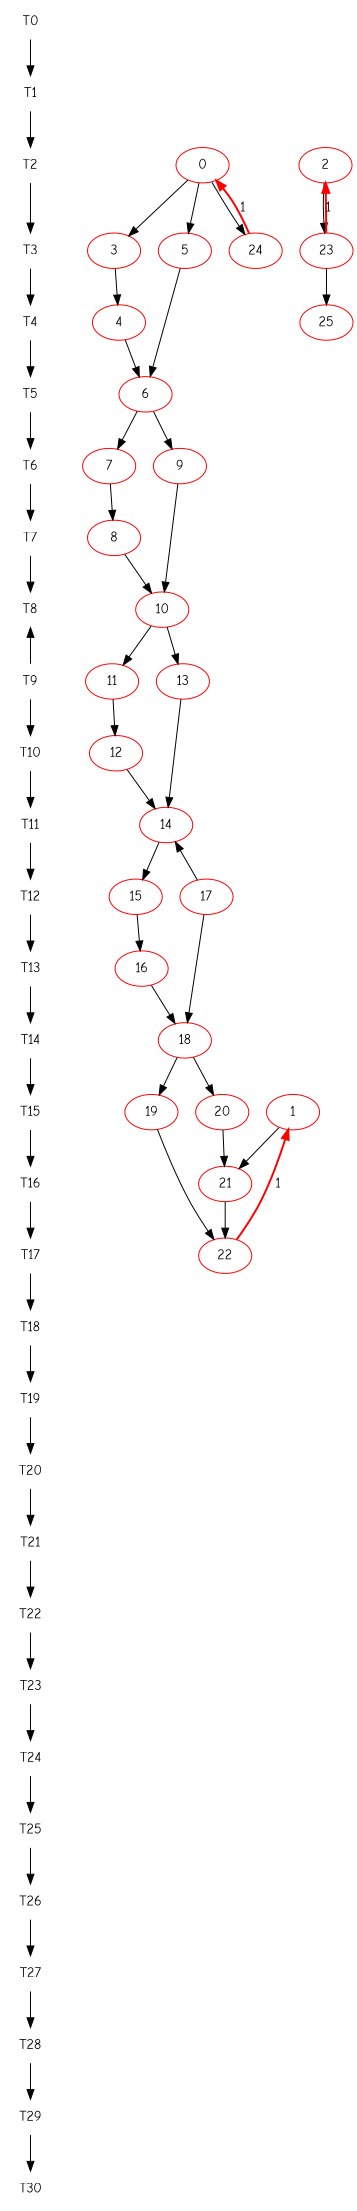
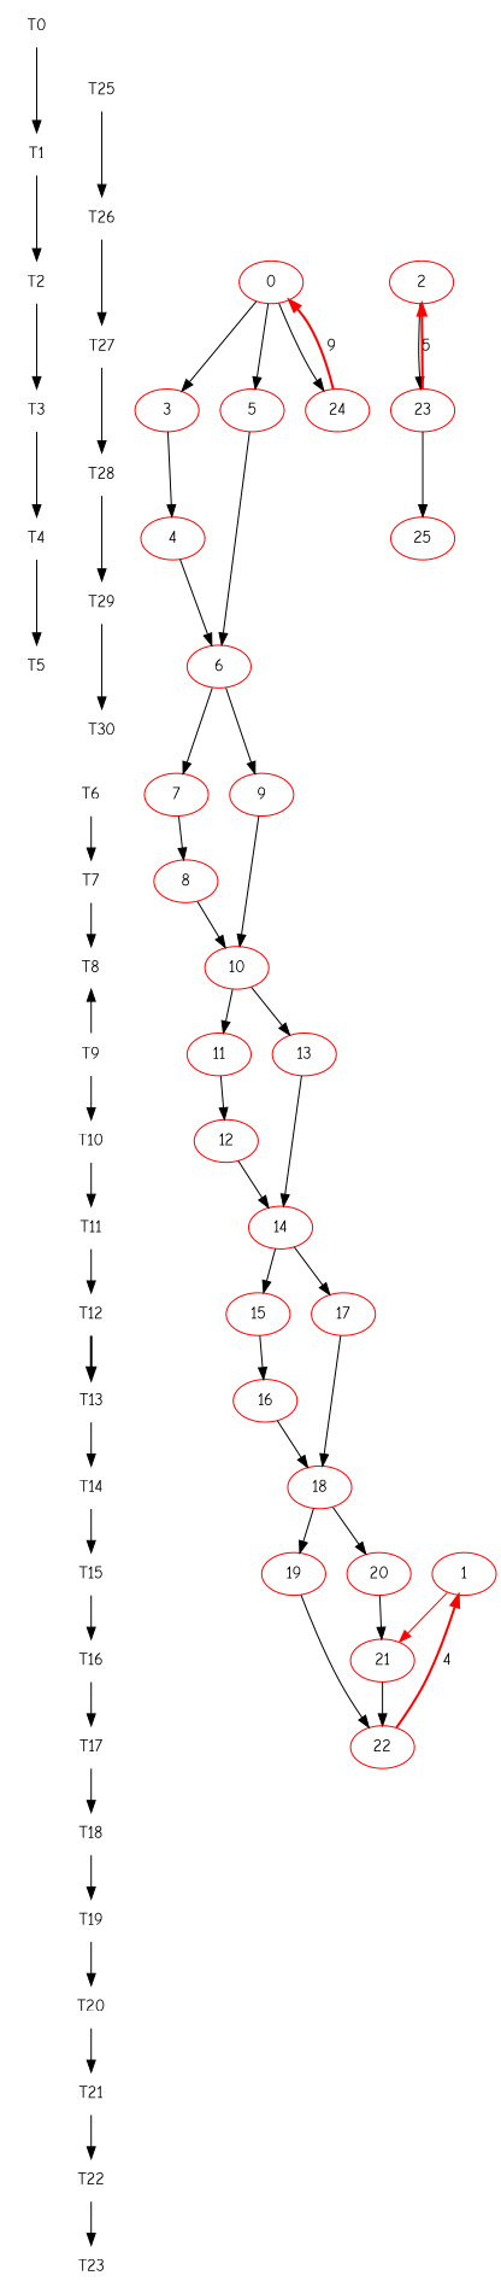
  digraph {
    fontname="Comic Neue"
    node [fontname="Comic Neue" shape=plaintext]
    edge [fontname="Comic Neue"]
    T0
    T1
    T2
    T3
    T4
    T5
    T6
    T7 [color=red]
    T8
    T9
    T10
    T11
    T12
    T13
    T14
    T15
    T16
    T17
    T18
    T19
    T20
    T21
    T22
    T23
-   T24
    T25
    T26
    T27
    T28
    T29
    T30
    0 [color=red shape=""]
    2 [color=red shape=""]
    3 [color=red shape=""]
    5 [color=red shape=""]
    23 [color=red shape=""]
    24 [color=red shape=""]
    4 [color=red shape=""]
    25 [color=red shape=""]
    6 [color=red shape=""]
    7 [color=red shape=""]
    9 [color=red shape=""]
    8 [color=red shape=""]
    10 [color=red shape=""]
    11 [color=red shape=""]
    13 [color=red shape=""]
    12 [color=red shape=""]
    14 [color=red shape=""]
    15 [color=red shape=""]
    17 [color=red shape=""]
    16 [color=red shape=""]
    18 [color=red shape=""]
    1 [color=red shape=""]
    19 [color=red shape=""]
    20 [color=red shape=""]
    21 [color=red shape=""]
    22 [color=red shape=""]
    subgraph sub_1 {
      T0
      T1
      T2
      T3
      T4
      T5
      T6
      T7
      T8
      T9
      T10
      T11
      T12
      T13
      T14
      T15
      T16
      T17
      T18
      T19
      T20
      T21
      T22
      T23
-     T24
      T25
      T26
      T27
      T28
      T29
      T30
    }
    subgraph sub_2 {
      rank=source
      T0
    }
    subgraph sub_3 {
      rank=same
    }
    subgraph sub_4 {
      rank=same
    }
    subgraph sub_5 {
      rank=same
      T2
      0
      2
    }
    subgraph sub_6 {
      rank=same
      T3
      3
      5
      23
      24
    }
    subgraph sub_7 {
      rank=same
      T4
      4
      25
    }
    subgraph sub_8 {
      rank=same
      T5
      6
    }
    subgraph sub_9 {
      rank=same
      T6
      7
      9
    }
    subgraph sub_10 {
      rank=same
      T7
      8
    }
    subgraph sub_11 {
      rank=same
      T8
      10
    }
    subgraph sub_12 {
      rank=same
      T9
      11
      13
    }
    subgraph sub_13 {
      rank=same
      T10
      12
    }
    subgraph sub_14 {
      rank=same
      T11
      14
    }
    subgraph sub_15 {
      rank=same
      T12
      15
      17
    }
    subgraph sub_16 {
      rank=same
      T13
      16
    }
    subgraph sub_17 {
      rank=same
      T14
      18
    }
    subgraph sub_18 {
      rank=same
      T15
      1
      19
      20
    }
    subgraph sub_19 {
      rank=same
      T16
      21
    }
    subgraph sub_20 {
      rank=same
      T17
      22
    }
    subgraph sub_21 {
      rank=same
    }
    subgraph sub_22 {
      rank=same
    }
    subgraph sub_23 {
      rank=same
    }
    subgraph sub_24 {
      rank=same
    }
    subgraph sub_25 {
      rank=same
    }
    subgraph sub_26 {
      rank=same
    }
    subgraph sub_27 {
      rank=same
    }
    subgraph sub_28 {
      rank=same
    }
    subgraph sub_29 {
      rank=same
    }
    subgraph sub_30 {
      rank=same
    }
    subgraph sub_31 {
      rank=same
    }
    subgraph sub_32 {
      rank=same
    }
    subgraph sub_33 {
      rank=same
    }
    T0 -> T1
    T1 -> T2
    T2 -> T3
    T3 -> T4
    T4 -> T5
-   T5 -> T6
    T6 -> T7
    T7 -> T8
    T9 -> T8
    T9 -> T10
    T10 -> T11
    T11 -> T12
-   T12 -> T13
+   T12 -> T13 [style=bold]
    T13 -> T14
    T14 -> T15
    T15 -> T16
    T16 -> T17
    T17 -> T18
    T18 -> T19
    T19 -> T20
    T20 -> T21
    T21 -> T22
    T22 -> T23
-   T23 -> T24
-   T24 -> T25
    T25 -> T26
    T26 -> T27
    T27 -> T28
    T28 -> T29
    T29 -> T30
    0 -> 3
    0 -> 5
    0 -> 24
    2 -> 23
    3 -> 4
    5 -> 6
-   23 -> 2 [color=red label=1 style=bold]
+   23 -> 2 [color=red label=5 style=bold]
    23 -> 25
-   24 -> 0 [color=red label=1 style=bold]
+   24 -> 0 [color=red label=9 style=bold]
    4 -> 6
    6 -> 7
    6 -> 9
    7 -> 8
    9 -> 10
    8 -> 10
    10 -> 11
    10 -> 13
    11 -> 12
    13 -> 14
    12 -> 14
    14 -> 15
-   17 -> 14
+   14 -> 17
    15 -> 16
    17 -> 18
    16 -> 18
    18 -> 19
    18 -> 20
-   1 -> 21
+   1 -> 21 [color=red]
    19 -> 22
    20 -> 21
    21 -> 22
-   22 -> 1 [color=red label=1 style=bold]
+   22 -> 1 [color=red label=4 style=bold]
  }
